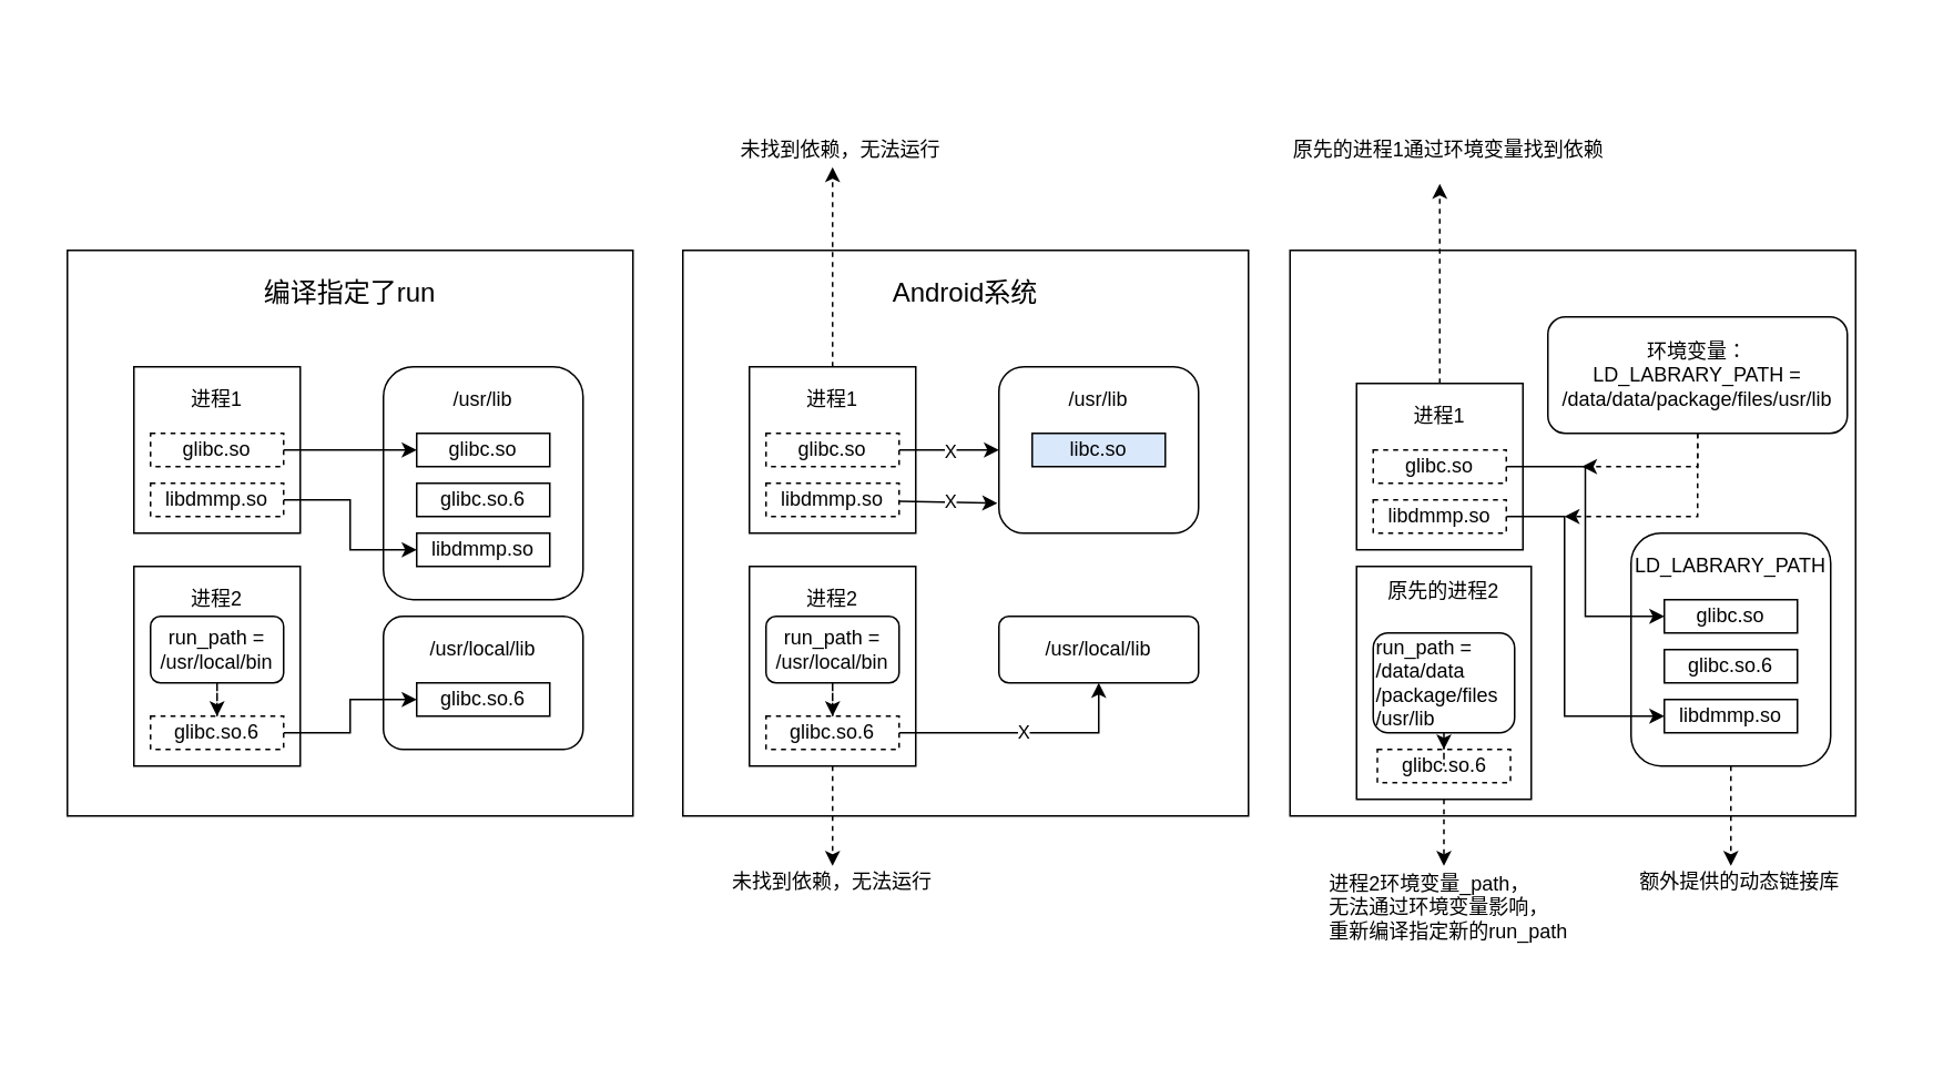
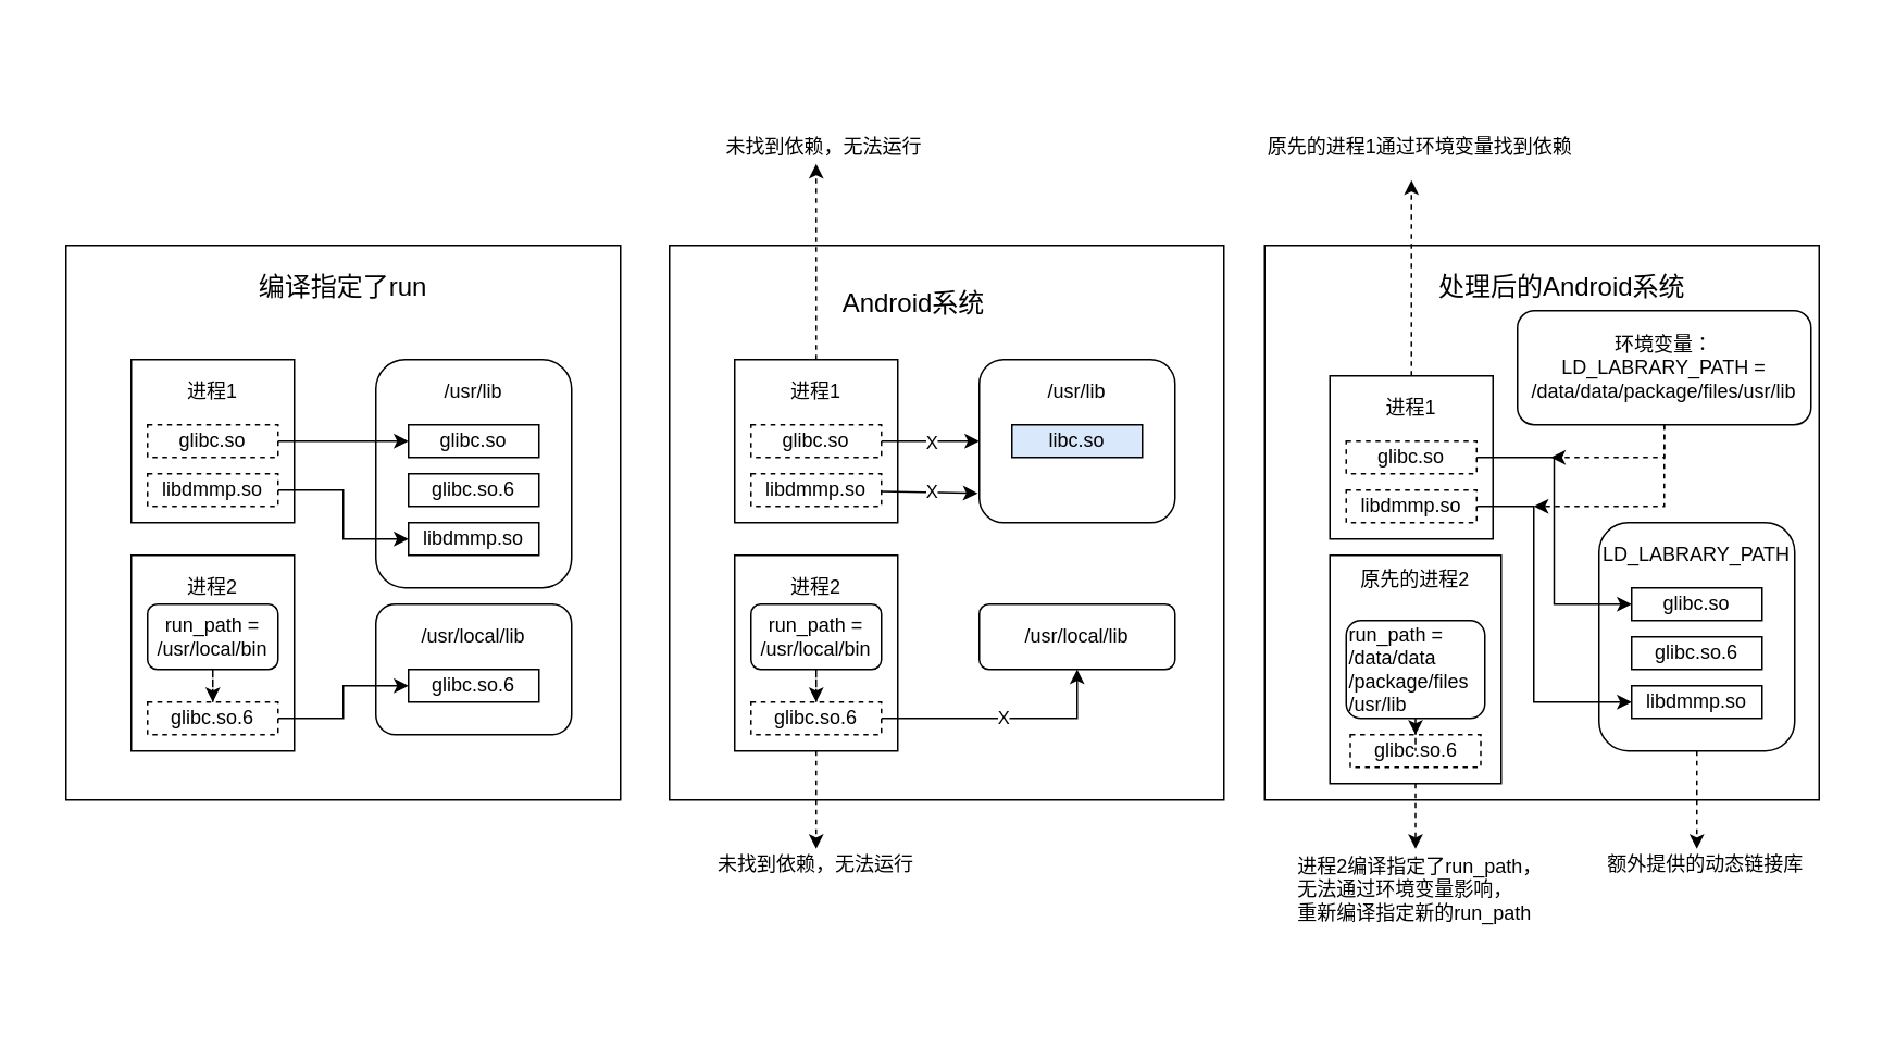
  <mxCell id="0" />
  <mxCell id="1" parent="0" />
  <mxCell id="2" value="" style="rounded=0;whiteSpace=wrap;html=1;strokeColor=none;" vertex="1" parent="1"><mxGeometry x="20" y="20" width="1120" height="600" as="geometry" /></mxCell>
  <mxCell id="3" value="" style="whiteSpace=wrap;html=1;aspect=fixed;" vertex="1" parent="1"><mxGeometry x="775" y="150" width="340" height="340" as="geometry" /></mxCell>
  <mxCell id="4" value="" style="whiteSpace=wrap;html=1;aspect=fixed;" vertex="1" parent="1"><mxGeometry x="40" y="150" width="340" height="340" as="geometry" /></mxCell>
  <mxCell id="5" value="&lt;font style=&quot;font-size: 16px&quot;&gt;编译指定了run&lt;/font&gt;" style="text;html=1;strokeColor=none;fillColor=none;align=center;verticalAlign=middle;whiteSpace=wrap;rounded=0;" vertex="1" parent="1"><mxGeometry x="150" y="160" width="120" height="30" as="geometry" /></mxCell>
  <mxCell id="6" value="" style="rounded=0;whiteSpace=wrap;html=1;" vertex="1" parent="1"><mxGeometry x="80" y="220" width="100" height="100" as="geometry" /></mxCell>
  <mxCell id="7" value="进程1" style="text;html=1;strokeColor=none;fillColor=none;align=center;verticalAlign=middle;whiteSpace=wrap;rounded=0;" vertex="1" parent="1"><mxGeometry x="110" y="230" width="40" height="20" as="geometry" /></mxCell>
  <mxCell id="8" value="glibc.so" style="rounded=0;whiteSpace=wrap;html=1;dashed=1;" vertex="1" parent="1"><mxGeometry x="90" y="260" width="80" height="20" as="geometry" /></mxCell>
  <mxCell id="9" value="" style="rounded=1;whiteSpace=wrap;html=1;" vertex="1" parent="1"><mxGeometry x="230" y="220" width="120" height="140" as="geometry" /></mxCell>
  <mxCell id="10" style="edgeStyle=orthogonalEdgeStyle;rounded=0;orthogonalLoop=1;jettySize=auto;html=1;entryX=0;entryY=0.5;entryDx=0;entryDy=0;" edge="1" parent="1" source="11" target="14"><mxGeometry relative="1" as="geometry" /></mxCell>
  <mxCell id="11" value="libdmmp.so" style="rounded=0;whiteSpace=wrap;html=1;dashed=1;" vertex="1" parent="1"><mxGeometry x="90" y="290" width="80" height="20" as="geometry" /></mxCell>
  <mxCell id="12" value="/usr/lib" style="text;html=1;strokeColor=none;fillColor=none;align=center;verticalAlign=middle;whiteSpace=wrap;rounded=0;" vertex="1" parent="1"><mxGeometry x="270" y="230" width="40" height="20" as="geometry" /></mxCell>
  <mxCell id="13" value="glibc.so" style="rounded=0;whiteSpace=wrap;html=1;" vertex="1" parent="1"><mxGeometry x="250" y="260" width="80" height="20" as="geometry" /></mxCell>
  <mxCell id="14" value="libdmmp.so" style="rounded=0;whiteSpace=wrap;html=1;" vertex="1" parent="1"><mxGeometry x="250" y="320" width="80" height="20" as="geometry" /></mxCell>
  <mxCell id="15" value="" style="rounded=1;whiteSpace=wrap;html=1;" vertex="1" parent="1"><mxGeometry x="230" y="370" width="120" height="80" as="geometry" /></mxCell>
  <mxCell id="16" value="/usr/local/lib" style="text;html=1;strokeColor=none;fillColor=none;align=center;verticalAlign=middle;whiteSpace=wrap;rounded=0;" vertex="1" parent="1"><mxGeometry x="270" y="380" width="40" height="20" as="geometry" /></mxCell>
  <mxCell id="17" value="glibc.so.6" style="rounded=0;whiteSpace=wrap;html=1;" vertex="1" parent="1"><mxGeometry x="250" y="410" width="80" height="20" as="geometry" /></mxCell>
  <mxCell id="18" value="glibc.so.6" style="rounded=0;whiteSpace=wrap;html=1;" vertex="1" parent="1"><mxGeometry x="250" y="290" width="80" height="20" as="geometry" /></mxCell>
  <mxCell id="19" value="" style="rounded=0;whiteSpace=wrap;html=1;" vertex="1" parent="1"><mxGeometry x="80" y="340" width="100" height="120" as="geometry" /></mxCell>
  <mxCell id="20" value="进程2" style="text;html=1;strokeColor=none;fillColor=none;align=center;verticalAlign=middle;whiteSpace=wrap;rounded=0;" vertex="1" parent="1"><mxGeometry x="110" y="350" width="40" height="20" as="geometry" /></mxCell>
  <mxCell id="21" style="edgeStyle=orthogonalEdgeStyle;rounded=0;orthogonalLoop=1;jettySize=auto;html=1;entryX=0;entryY=0.5;entryDx=0;entryDy=0;" edge="1" parent="1" source="22" target="17"><mxGeometry relative="1" as="geometry" /></mxCell>
  <mxCell id="22" value="glibc.so.6" style="rounded=0;whiteSpace=wrap;html=1;dashed=1;" vertex="1" parent="1"><mxGeometry x="90" y="430" width="80" height="20" as="geometry" /></mxCell>
  <mxCell id="23" style="edgeStyle=orthogonalEdgeStyle;rounded=0;orthogonalLoop=1;jettySize=auto;html=1;entryX=0.5;entryY=0;entryDx=0;entryDy=0;dashed=1;" edge="1" parent="1" source="24" target="22"><mxGeometry relative="1" as="geometry" /></mxCell>
  <mxCell id="24" value="run_path = /usr/local/bin" style="rounded=1;whiteSpace=wrap;html=1;" vertex="1" parent="1"><mxGeometry x="90" y="370" width="80" height="40" as="geometry" /></mxCell>
  <mxCell id="25" style="edgeStyle=orthogonalEdgeStyle;rounded=0;orthogonalLoop=1;jettySize=auto;html=1;entryX=0;entryY=0.5;entryDx=0;entryDy=0;" edge="1" parent="1" source="8" target="13"><mxGeometry relative="1" as="geometry" /></mxCell>
  <mxCell id="26" value="" style="whiteSpace=wrap;html=1;aspect=fixed;" vertex="1" parent="1"><mxGeometry x="410" y="150" width="340" height="340" as="geometry" /></mxCell>
- <mxCell id="27" value="&lt;span style=&quot;font-size: 16px&quot;&gt;Android系统&lt;/span&gt;" style="text;html=1;strokeColor=none;fillColor=none;align=center;verticalAlign=middle;whiteSpace=wrap;rounded=0;" vertex="1" parent="1"><mxGeometry x="520" y="160" width="120" height="30" as="geometry" /></mxCell>
+ <mxCell id="27" value="&lt;span style=&quot;font-size: 16px&quot;&gt;Android系统&lt;/span&gt;" style="text;html=1;strokeColor=none;fillColor=none;align=center;verticalAlign=middle;whiteSpace=wrap;rounded=0;" vertex="1" parent="1"><mxGeometry x="500" y="170" width="120" height="30" as="geometry" /></mxCell>
  <mxCell id="28" style="edgeStyle=none;rounded=0;orthogonalLoop=1;jettySize=auto;html=1;dashed=1;" edge="1" parent="1" source="29"><mxGeometry relative="1" as="geometry"><mxPoint x="500" y="100" as="targetPoint" /></mxGeometry></mxCell>
  <mxCell id="29" value="" style="rounded=0;whiteSpace=wrap;html=1;" vertex="1" parent="1"><mxGeometry x="450" y="220" width="100" height="100" as="geometry" /></mxCell>
  <mxCell id="30" value="进程1" style="text;html=1;strokeColor=none;fillColor=none;align=center;verticalAlign=middle;whiteSpace=wrap;rounded=0;" vertex="1" parent="1"><mxGeometry x="480" y="230" width="40" height="20" as="geometry" /></mxCell>
  <mxCell id="31" style="edgeStyle=orthogonalEdgeStyle;rounded=0;orthogonalLoop=1;jettySize=auto;html=1;entryX=0;entryY=0.5;entryDx=0;entryDy=0;" edge="1" parent="1" source="33" target="34"><mxGeometry relative="1" as="geometry" /></mxCell>
  <mxCell id="32" value="X" style="edgeLabel;html=1;align=center;verticalAlign=middle;resizable=0;points=[];" vertex="1" connectable="0" parent="31"><mxGeometry x="0.233" y="1" relative="1" as="geometry"><mxPoint x="-7" y="1" as="offset" /></mxGeometry></mxCell>
  <mxCell id="33" value="glibc.so" style="rounded=0;whiteSpace=wrap;html=1;dashed=1;" vertex="1" parent="1"><mxGeometry x="460" y="260" width="80" height="20" as="geometry" /></mxCell>
  <mxCell id="34" value="" style="rounded=1;whiteSpace=wrap;html=1;" vertex="1" parent="1"><mxGeometry x="600" y="220" width="120" height="100" as="geometry" /></mxCell>
  <mxCell id="35" style="rounded=0;orthogonalLoop=1;jettySize=auto;html=1;entryX=-0.008;entryY=0.82;entryDx=0;entryDy=0;entryPerimeter=0;" edge="1" parent="1" source="37" target="34"><mxGeometry relative="1" as="geometry" /></mxCell>
  <mxCell id="36" value="X" style="edgeLabel;html=1;align=center;verticalAlign=middle;resizable=0;points=[];" vertex="1" connectable="0" parent="35"><mxGeometry x="0.18" y="1" relative="1" as="geometry"><mxPoint x="-5.01" y="-0.51" as="offset" /></mxGeometry></mxCell>
  <mxCell id="37" value="libdmmp.so" style="rounded=0;whiteSpace=wrap;html=1;dashed=1;" vertex="1" parent="1"><mxGeometry x="460" y="290" width="80" height="20" as="geometry" /></mxCell>
  <mxCell id="38" value="/usr/lib" style="text;html=1;strokeColor=none;fillColor=none;align=center;verticalAlign=middle;whiteSpace=wrap;rounded=0;" vertex="1" parent="1"><mxGeometry x="640" y="230" width="40" height="20" as="geometry" /></mxCell>
  <mxCell id="39" value="libc.so" style="rounded=0;whiteSpace=wrap;html=1;fillColor=#dae8fc;" vertex="1" parent="1"><mxGeometry x="620" y="260" width="80" height="20" as="geometry" /></mxCell>
  <mxCell id="40" value="" style="rounded=1;whiteSpace=wrap;html=1;" vertex="1" parent="1"><mxGeometry x="600" y="370" width="120" height="40" as="geometry" /></mxCell>
  <mxCell id="41" value="/usr/local/lib" style="text;html=1;strokeColor=none;fillColor=none;align=center;verticalAlign=middle;whiteSpace=wrap;rounded=0;" vertex="1" parent="1"><mxGeometry x="640" y="380" width="40" height="20" as="geometry" /></mxCell>
  <mxCell id="42" style="edgeStyle=none;rounded=0;orthogonalLoop=1;jettySize=auto;html=1;entryX=0.5;entryY=0;entryDx=0;entryDy=0;dashed=1;" edge="1" parent="1" source="43" target="50"><mxGeometry relative="1" as="geometry" /></mxCell>
  <mxCell id="43" value="" style="rounded=0;whiteSpace=wrap;html=1;" vertex="1" parent="1"><mxGeometry x="450" y="340" width="100" height="120" as="geometry" /></mxCell>
  <mxCell id="44" value="进程2" style="text;html=1;strokeColor=none;fillColor=none;align=center;verticalAlign=middle;whiteSpace=wrap;rounded=0;" vertex="1" parent="1"><mxGeometry x="480" y="350" width="40" height="20" as="geometry" /></mxCell>
  <mxCell id="45" value="X" style="edgeStyle=orthogonalEdgeStyle;rounded=0;orthogonalLoop=1;jettySize=auto;html=1;entryX=0.5;entryY=1;entryDx=0;entryDy=0;" edge="1" parent="1" source="46" target="40"><mxGeometry relative="1" as="geometry"><mxPoint x="620" y="420" as="targetPoint" /></mxGeometry></mxCell>
  <mxCell id="46" value="glibc.so.6" style="rounded=0;whiteSpace=wrap;html=1;dashed=1;" vertex="1" parent="1"><mxGeometry x="460" y="430" width="80" height="20" as="geometry" /></mxCell>
  <mxCell id="47" style="edgeStyle=orthogonalEdgeStyle;rounded=0;orthogonalLoop=1;jettySize=auto;html=1;entryX=0.5;entryY=0;entryDx=0;entryDy=0;dashed=1;" edge="1" parent="1" source="48" target="46"><mxGeometry relative="1" as="geometry" /></mxCell>
  <mxCell id="48" value="run_path = /usr/local/bin" style="rounded=1;whiteSpace=wrap;html=1;" vertex="1" parent="1"><mxGeometry x="460" y="370" width="80" height="40" as="geometry" /></mxCell>
  <mxCell id="49" value="未找到依赖，无法运行" style="text;html=1;strokeColor=none;fillColor=none;align=center;verticalAlign=middle;whiteSpace=wrap;rounded=0;" vertex="1" parent="1"><mxGeometry x="430" y="80" width="150" height="20" as="geometry" /></mxCell>
  <mxCell id="50" value="未找到依赖，无法运行" style="text;html=1;strokeColor=none;fillColor=none;align=center;verticalAlign=middle;whiteSpace=wrap;rounded=0;" vertex="1" parent="1"><mxGeometry x="425" y="520" width="150" height="20" as="geometry" /></mxCell>
+ <mxCell id="51" value="&lt;font style=&quot;font-size: 16px&quot;&gt;处理后的Android系统&lt;/font&gt;" style="text;html=1;strokeColor=none;fillColor=none;align=center;verticalAlign=middle;whiteSpace=wrap;rounded=0;" vertex="1" parent="1"><mxGeometry x="870" y="160" width="175" height="30" as="geometry" /></mxCell>
  <mxCell id="52" style="edgeStyle=orthogonalEdgeStyle;rounded=0;orthogonalLoop=1;jettySize=auto;html=1;dashed=1;" edge="1" parent="1" source="53"><mxGeometry relative="1" as="geometry"><mxPoint x="865" y="110" as="targetPoint" /></mxGeometry></mxCell>
  <mxCell id="53" value="" style="rounded=0;whiteSpace=wrap;html=1;" vertex="1" parent="1"><mxGeometry x="815" y="230" width="100" height="100" as="geometry" /></mxCell>
  <mxCell id="54" value="进程1" style="text;html=1;strokeColor=none;fillColor=none;align=center;verticalAlign=middle;whiteSpace=wrap;rounded=0;" vertex="1" parent="1"><mxGeometry x="845" y="240" width="40" height="20" as="geometry" /></mxCell>
  <mxCell id="55" value="glibc.so" style="rounded=0;whiteSpace=wrap;html=1;dashed=1;" vertex="1" parent="1"><mxGeometry x="825" y="270" width="80" height="20" as="geometry" /></mxCell>
  <mxCell id="56" value="" style="rounded=1;whiteSpace=wrap;html=1;" vertex="1" parent="1"><mxGeometry x="980" y="320" width="120" height="140" as="geometry" /></mxCell>
  <mxCell id="57" style="edgeStyle=orthogonalEdgeStyle;rounded=0;orthogonalLoop=1;jettySize=auto;html=1;entryX=0;entryY=0.5;entryDx=0;entryDy=0;" edge="1" parent="1" source="58" target="61"><mxGeometry relative="1" as="geometry"><Array as="points"><mxPoint x="940" y="310" /><mxPoint x="940" y="430" /></Array></mxGeometry></mxCell>
  <mxCell id="58" value="libdmmp.so" style="rounded=0;whiteSpace=wrap;html=1;dashed=1;" vertex="1" parent="1"><mxGeometry x="825" y="300" width="80" height="20" as="geometry" /></mxCell>
  <mxCell id="59" value="LD_LABRARY_PATH" style="text;html=1;strokeColor=none;fillColor=none;align=center;verticalAlign=middle;whiteSpace=wrap;rounded=0;" vertex="1" parent="1"><mxGeometry x="970" y="330" width="140" height="20" as="geometry" /></mxCell>
  <mxCell id="60" value="glibc.so" style="rounded=0;whiteSpace=wrap;html=1;" vertex="1" parent="1"><mxGeometry x="1000" y="360" width="80" height="20" as="geometry" /></mxCell>
  <mxCell id="61" value="libdmmp.so" style="rounded=0;whiteSpace=wrap;html=1;" vertex="1" parent="1"><mxGeometry x="1000" y="420" width="80" height="20" as="geometry" /></mxCell>
  <mxCell id="62" value="glibc.so.6" style="rounded=0;whiteSpace=wrap;html=1;" vertex="1" parent="1"><mxGeometry x="1000" y="390" width="80" height="20" as="geometry" /></mxCell>
  <mxCell id="63" style="edgeStyle=orthogonalEdgeStyle;rounded=0;orthogonalLoop=1;jettySize=auto;html=1;dashed=1;" edge="1" parent="1" source="64"><mxGeometry relative="1" as="geometry"><mxPoint x="867.5" y="520" as="targetPoint" /></mxGeometry></mxCell>
  <mxCell id="64" value="" style="rounded=0;whiteSpace=wrap;html=1;" vertex="1" parent="1"><mxGeometry x="815" y="340" width="105" height="140" as="geometry" /></mxCell>
  <mxCell id="65" value="原先的进程2" style="text;html=1;strokeColor=none;fillColor=none;align=center;verticalAlign=middle;whiteSpace=wrap;rounded=0;" vertex="1" parent="1"><mxGeometry x="825" y="350" width="85" height="10" as="geometry" /></mxCell>
  <mxCell id="66" value="glibc.so.6" style="rounded=0;whiteSpace=wrap;html=1;dashed=1;" vertex="1" parent="1"><mxGeometry x="827.5" y="450" width="80" height="20" as="geometry" /></mxCell>
  <mxCell id="67" style="edgeStyle=orthogonalEdgeStyle;rounded=0;orthogonalLoop=1;jettySize=auto;html=1;entryX=0.5;entryY=0;entryDx=0;entryDy=0;dashed=1;" edge="1" source="68" target="66" parent="1"><mxGeometry relative="1" as="geometry" /></mxCell>
  <mxCell id="68" value="run_path = /data/data&lt;br&gt;/package/files&lt;br&gt;/usr/lib" style="rounded=1;whiteSpace=wrap;html=1;align=left;" vertex="1" parent="1"><mxGeometry x="825" y="380" width="85" height="60" as="geometry" /></mxCell>
  <mxCell id="69" style="edgeStyle=orthogonalEdgeStyle;rounded=0;orthogonalLoop=1;jettySize=auto;html=1;dashed=1;" edge="1" parent="1" source="71"><mxGeometry relative="1" as="geometry"><mxPoint x="950" y="280" as="targetPoint" /></mxGeometry></mxCell>
  <mxCell id="70" style="edgeStyle=orthogonalEdgeStyle;rounded=0;orthogonalLoop=1;jettySize=auto;html=1;dashed=1;" edge="1" parent="1" source="71"><mxGeometry relative="1" as="geometry"><mxPoint x="940" y="310" as="targetPoint" /><Array as="points"><mxPoint x="1020" y="310" /></Array></mxGeometry></mxCell>
  <mxCell id="71" value="环境变量：&lt;br&gt;LD_LABRARY_PATH = /data/data/package/files/usr/lib" style="rounded=1;whiteSpace=wrap;html=1;" vertex="1" parent="1"><mxGeometry x="930" y="190" width="180" height="70" as="geometry" /></mxCell>
  <mxCell id="72" style="edgeStyle=orthogonalEdgeStyle;rounded=0;orthogonalLoop=1;jettySize=auto;html=1;entryX=0;entryY=0.5;entryDx=0;entryDy=0;" edge="1" parent="1" source="55" target="60"><mxGeometry relative="1" as="geometry" /></mxCell>
  <mxCell id="73" value="" style="endArrow=classic;html=1;exitX=0.5;exitY=1;exitDx=0;exitDy=0;dashed=1;" edge="1" parent="1" source="56"><mxGeometry width="50" height="50" relative="1" as="geometry"><mxPoint x="1020" y="540" as="sourcePoint" /><mxPoint x="1040" y="520" as="targetPoint" /></mxGeometry></mxCell>
  <mxCell id="74" value="额外提供的动态链接库" style="text;html=1;align=center;verticalAlign=middle;resizable=0;points=[];autosize=1;" vertex="1" parent="1"><mxGeometry x="975" y="520" width="140" height="20" as="geometry" /></mxCell>
  <mxCell id="75" value="原先的进程1通过环境变量找到依赖" style="text;html=1;align=center;verticalAlign=middle;resizable=0;points=[];autosize=1;" vertex="1" parent="1"><mxGeometry x="770" y="80" width="200" height="20" as="geometry" /></mxCell>
- <mxCell id="76" value="&lt;div style=&quot;text-align: left&quot;&gt;&lt;span&gt;进程2环境变量_path，&lt;/span&gt;&lt;/div&gt;&lt;div style=&quot;text-align: left&quot;&gt;&lt;span&gt;无法通过环境变量影响，&lt;/span&gt;&lt;/div&gt;&lt;div style=&quot;text-align: left&quot;&gt;&lt;span&gt;重新编译指定新的run_path&lt;/span&gt;&lt;/div&gt;" style="text;html=1;align=center;verticalAlign=middle;resizable=0;points=[];autosize=1;" vertex="1" parent="1"><mxGeometry x="785" y="520" width="170" height="50" as="geometry" /></mxCell>
+ <mxCell id="76" value="&lt;div style=&quot;text-align: left&quot;&gt;&lt;span&gt;进程2编译指定了run_path，&lt;/span&gt;&lt;/div&gt;&lt;div style=&quot;text-align: left&quot;&gt;&lt;span&gt;无法通过环境变量影响，&lt;/span&gt;&lt;/div&gt;&lt;div style=&quot;text-align: left&quot;&gt;&lt;span&gt;重新编译指定新的run_path&lt;/span&gt;&lt;/div&gt;" style="text;html=1;align=center;verticalAlign=middle;resizable=0;points=[];autosize=1;" vertex="1" parent="1"><mxGeometry x="785" y="520" width="170" height="50" as="geometry" /></mxCell>
